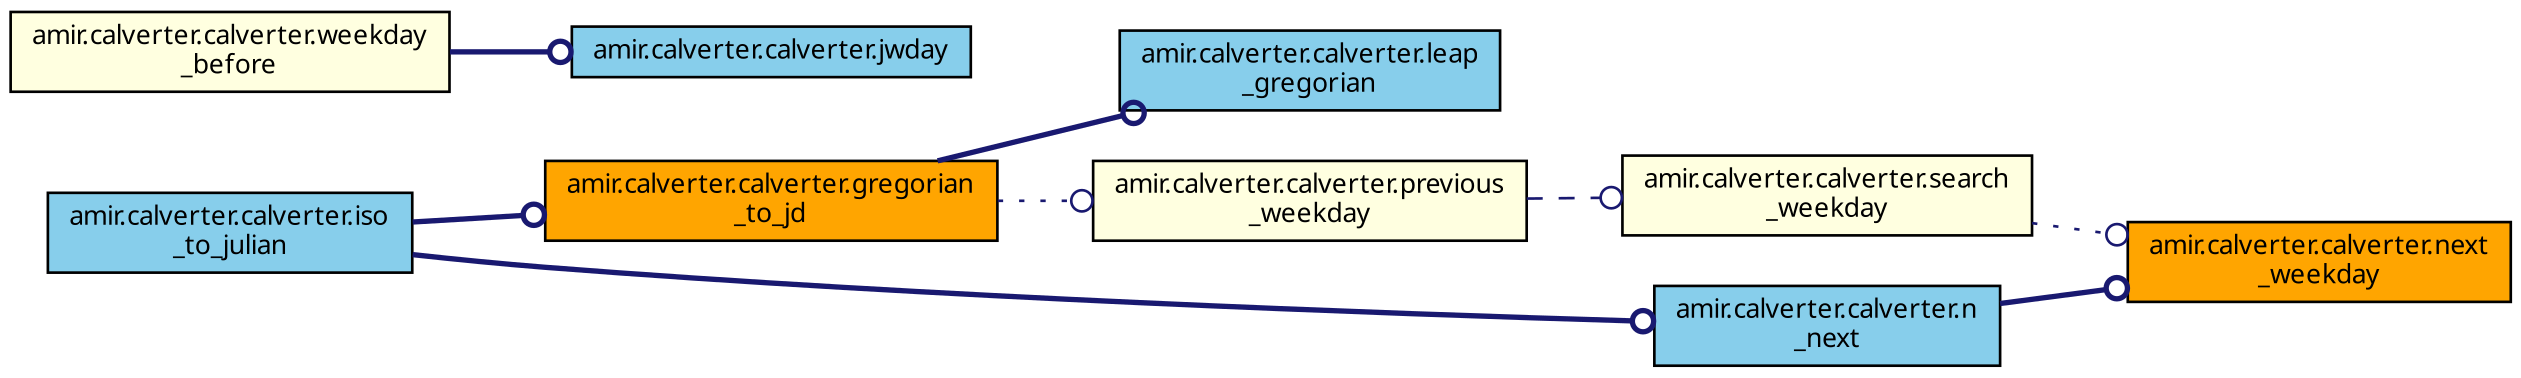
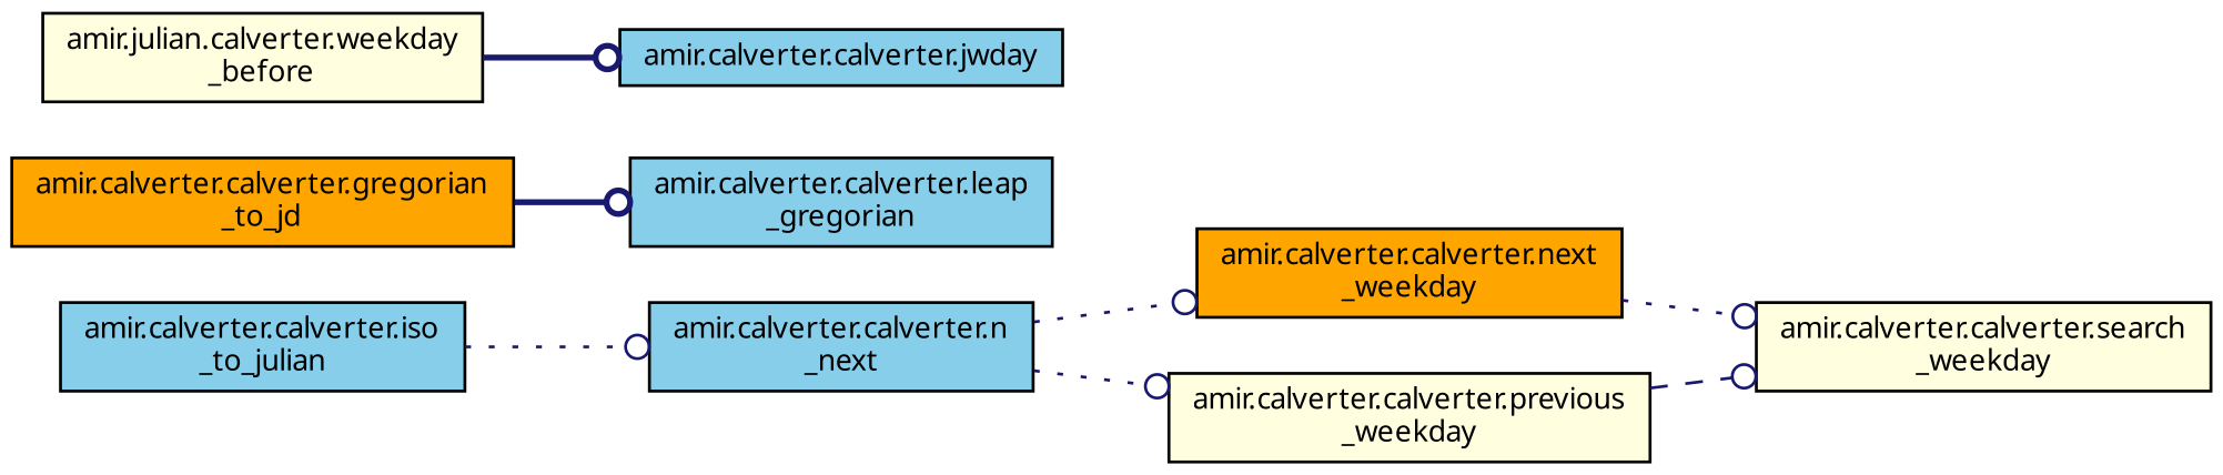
  digraph {
    rankdir=LR
    node [color=black fillcolor=skyblue fontname="FreeSans.ttf" fontsize=10 shape=record style=filled]
    edge [arrowhead=odot color=midnightblue fontname="FreeSans.ttf" fontsize=10 labelfontname="FreeSans.ttf" labelfontsize=10 style=bold]
    n1 [fontcolor=black height=0.2 label="amir.calverter.calverter.iso\l_to_julian" width=0.4]
    n2 [fillcolor=orange height=0.2 label="amir.calverter.calverter.gregorian\l_to_jd" width=0.4]
    n3 [height=0.2 label="amir.calverter.calverter.n\l_next" width=0.4]
    n4 [height=0.2 label="amir.calverter.calverter.leap\l_gregorian" width=0.4]
    n5 [fillcolor=orange height=0.2 label="amir.calverter.calverter.next\l_weekday" width=0.4]
    n6 [fillcolor=lightyellow height=0.2 label="amir.calverter.calverter.previous\l_weekday" width=0.4]
    n7 [fillcolor=lightyellow height=0.2 label="amir.calverter.calverter.search\l_weekday" width=0.4]
-   n8 [fillcolor=lightyellow height=0.2 label="amir.calverter.calverter.weekday\l_before" width=0.4]
+   n8 [fillcolor=lightyellow height=0.2 label="amir.julian.calverter.weekday\l_before" width=0.4]
    n9 [height=0.2 label="amir.calverter.calverter.jwday" width=0.4]
-   n1 -> n2
-   n1 -> n3
+   n1 -> n3 [style=dotted]
    n2 -> n4
-   n3 -> n5
-   n2 -> n6 [style=dotted]
-   n7 -> n5 [style=dotted]
+   n3 -> n5 [style=dotted]
+   n3 -> n6 [style=dotted]
+   n5 -> n7 [style=dotted]
    n6 -> n7 [style=dashed]
    n8 -> n9
  }
